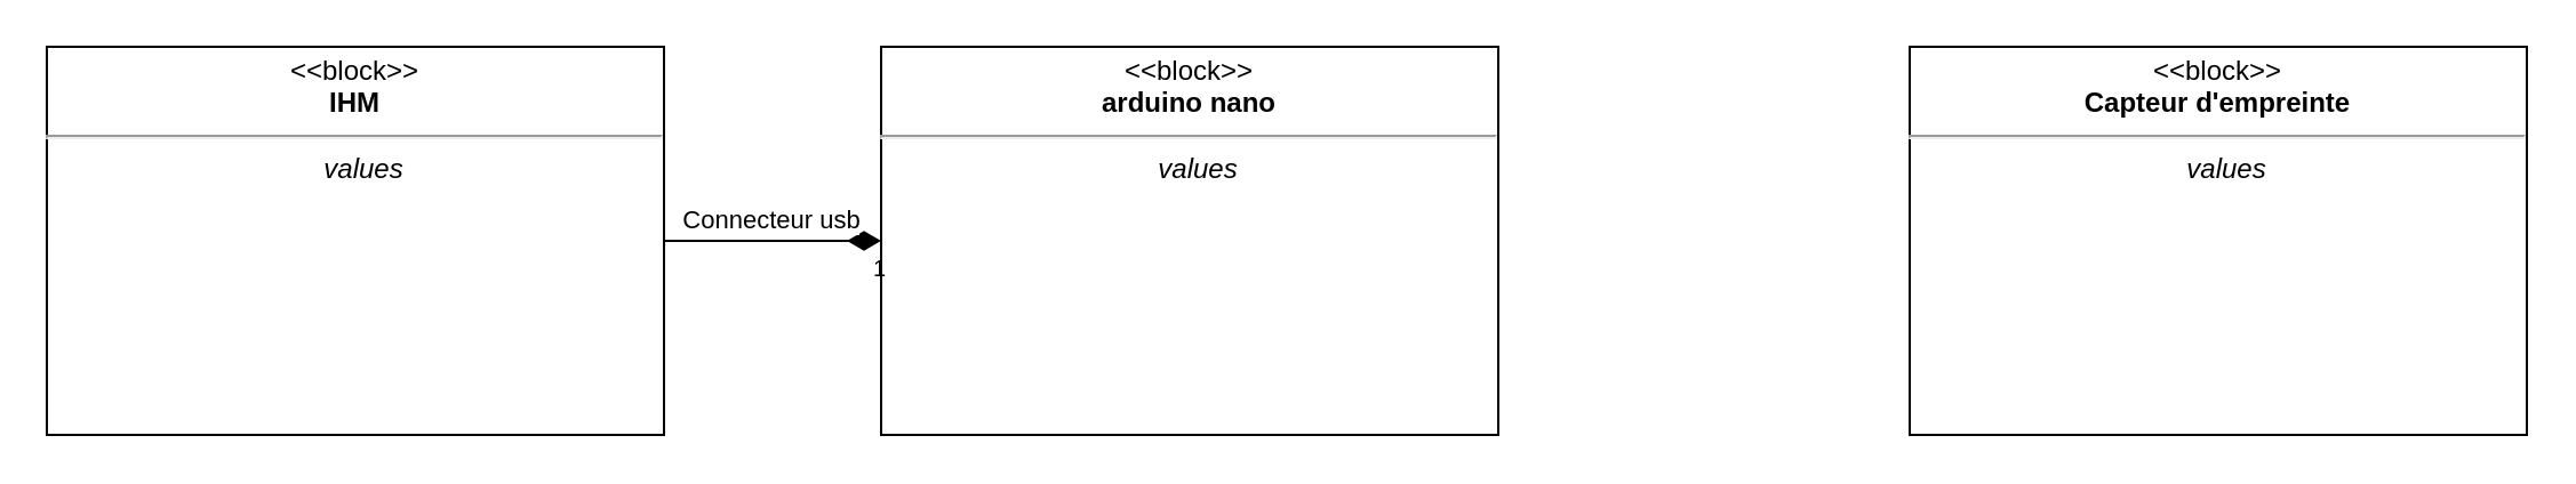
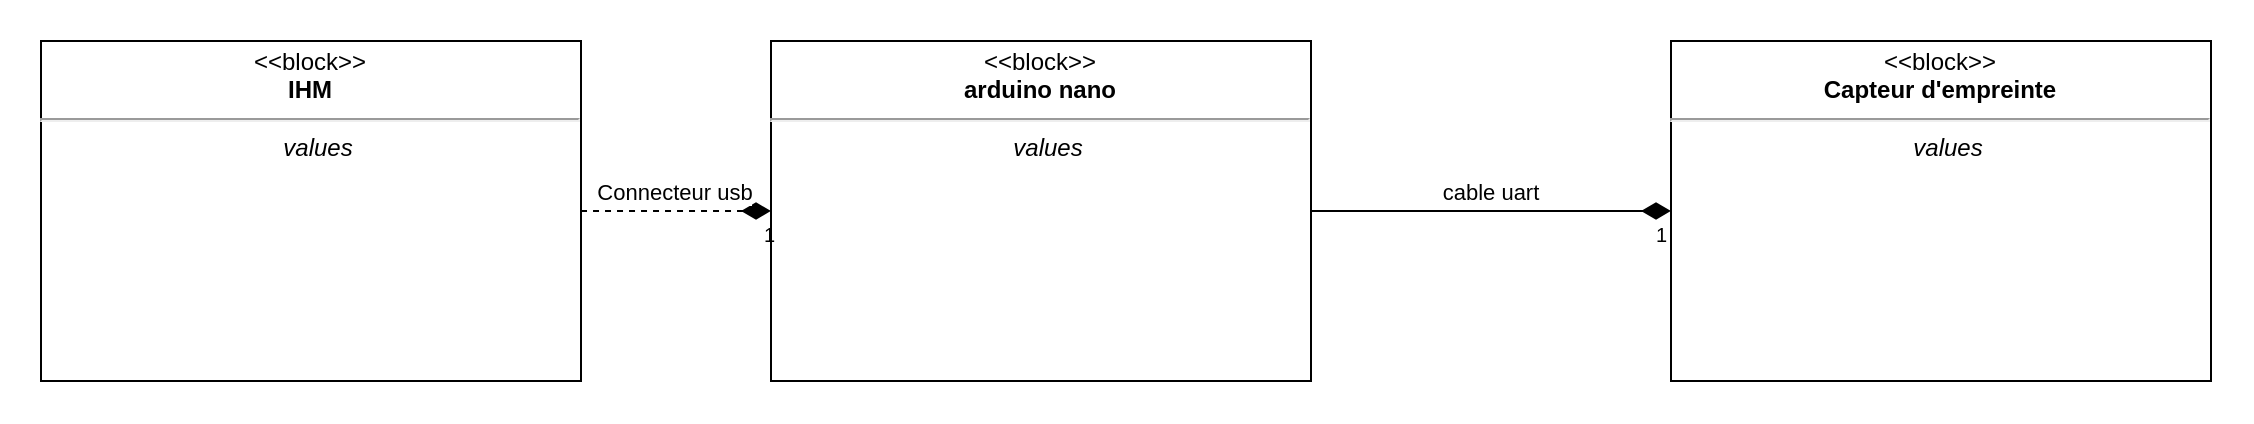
  <mxCell id="0" />
  <mxCell id="1" parent="0" />
  <mxCell id="2" value="&lt;p style=&quot;margin: 0px ; margin-top: 4px ; text-align: center&quot;&gt;&amp;lt;&amp;lt;block&amp;gt;&amp;gt;&lt;br&gt;&lt;b&gt;IHM&lt;/b&gt;&lt;/p&gt;&lt;hr&gt;&lt;p style=&quot;margin: 0px ; margin-left: 8px ; text-align: center&quot;&gt;&lt;i&gt;values&lt;/i&gt;&lt;/p&gt;" style="shape=rect;html=1;overflow=fill;whiteSpace=wrap;align=center;" parent="1" vertex="1"><mxGeometry x="20" y="20" width="270" height="170" as="geometry" /></mxCell>
  <mxCell id="3" value="&lt;p style=&quot;margin: 0px ; margin-top: 4px ; text-align: center&quot;&gt;&amp;lt;&amp;lt;block&amp;gt;&amp;gt;&lt;br&gt;&lt;b&gt;Capteur d'empreinte&lt;/b&gt;&lt;/p&gt;&lt;hr&gt;&lt;p style=&quot;margin: 0px ; margin-left: 8px ; text-align: center&quot;&gt;&lt;i&gt;values&lt;/i&gt;&lt;/p&gt;" style="shape=rect;html=1;overflow=fill;whiteSpace=wrap;align=center;" parent="1" vertex="1"><mxGeometry x="835" y="20" width="270" height="170" as="geometry" /></mxCell>
  <mxCell id="4" value="&lt;p style=&quot;margin: 0px ; margin-top: 4px ; text-align: center&quot;&gt;&amp;lt;&amp;lt;block&amp;gt;&amp;gt;&lt;br&gt;&lt;b&gt;arduino nano&lt;/b&gt;&lt;/p&gt;&lt;hr&gt;&lt;p style=&quot;margin: 0px ; margin-left: 8px ; text-align: center&quot;&gt;&lt;i&gt;values&lt;/i&gt;&lt;/p&gt;" style="shape=rect;html=1;overflow=fill;whiteSpace=wrap;align=center;" parent="1" vertex="1"><mxGeometry x="385" y="20" width="270" height="170" as="geometry" /></mxCell>
- <mxCell id="5" value="Connecteur usb" style="verticalAlign=bottom;html=1;endArrow=none;edgeStyle=orthogonalEdgeStyle;startFill=1;startSize=12;startArrow=diamondThin;exitX=0;exitY=0.5;exitDx=0;exitDy=0;entryX=1;entryY=0.5;entryDx=0;entryDy=0;" parent="1" source="4" target="2" edge="1"><mxGeometry relative="1" as="geometry"><mxPoint x="45" y="210" as="sourcePoint" /><mxPoint x="295" y="210" as="targetPoint" /></mxGeometry></mxCell>
+ <mxCell id="5" value="Connecteur usb" style="verticalAlign=bottom;html=1;endArrow=none;edgeStyle=orthogonalEdgeStyle;startFill=1;startSize=12;startArrow=diamondThin;exitX=0;exitY=0.5;exitDx=0;exitDy=0;entryX=1;entryY=0.5;entryDx=0;entryDy=0;dashed=1;" parent="1" source="4" target="2" edge="1"><mxGeometry relative="1" as="geometry"><mxPoint x="45" y="210" as="sourcePoint" /><mxPoint x="295" y="210" as="targetPoint" /></mxGeometry></mxCell>
  <mxCell id="6" value="1" style="resizable=0;html=1;align=left;verticalAlign=top;labelBackgroundColor=none;fontSize=10" parent="5" connectable="0" vertex="1"><mxGeometry x="-0.9" relative="1" as="geometry" /></mxCell>
  <mxCell id="7" value="&lt;br&gt;" style="resizable=0;html=1;align=left;verticalAlign=bottom;labelBackgroundColor=none;fontSize=10" parent="5" connectable="0" vertex="1"><mxGeometry x="-0.9" relative="1" as="geometry" /></mxCell>
  <mxCell id="8" value="&lt;br&gt;" style="resizable=0;html=1;align=right;verticalAlign=top;labelBackgroundColor=none;fontSize=10" parent="5" connectable="0" vertex="1"><mxGeometry x="0.9" relative="1" as="geometry" /></mxCell>
  <mxCell id="9" value="&lt;br&gt;" style="resizable=0;html=1;align=right;verticalAlign=bottom;labelBackgroundColor=none;fontSize=10" parent="5" connectable="0" vertex="1"><mxGeometry x="0.9" relative="1" as="geometry" /></mxCell>
+ <mxCell id="10" value="cable uart" style="verticalAlign=bottom;html=1;endArrow=none;edgeStyle=orthogonalEdgeStyle;startFill=1;startSize=12;startArrow=diamondThin;entryX=1;entryY=0.5;entryDx=0;entryDy=0;" parent="1" source="3" target="4" edge="1"><mxGeometry relative="1" as="geometry"><mxPoint x="395" y="115" as="sourcePoint" /><mxPoint x="315" y="115" as="targetPoint" /></mxGeometry></mxCell>
+ <mxCell id="11" value="1" style="resizable=0;html=1;align=left;verticalAlign=top;labelBackgroundColor=none;fontSize=10" parent="10" connectable="0" vertex="1"><mxGeometry x="-0.9" relative="1" as="geometry" /></mxCell>
+ <mxCell id="12" value="" style="resizable=0;html=1;align=left;verticalAlign=bottom;labelBackgroundColor=none;fontSize=10" parent="10" connectable="0" vertex="1"><mxGeometry x="-0.9" relative="1" as="geometry" /></mxCell>
+ <mxCell id="13" value="" style="resizable=0;html=1;align=right;verticalAlign=top;labelBackgroundColor=none;fontSize=10" parent="10" connectable="0" vertex="1"><mxGeometry x="0.9" relative="1" as="geometry" /></mxCell>
+ <mxCell id="14" value="" style="resizable=0;html=1;align=right;verticalAlign=bottom;labelBackgroundColor=none;fontSize=10" parent="10" connectable="0" vertex="1"><mxGeometry x="0.9" relative="1" as="geometry" /></mxCell>
